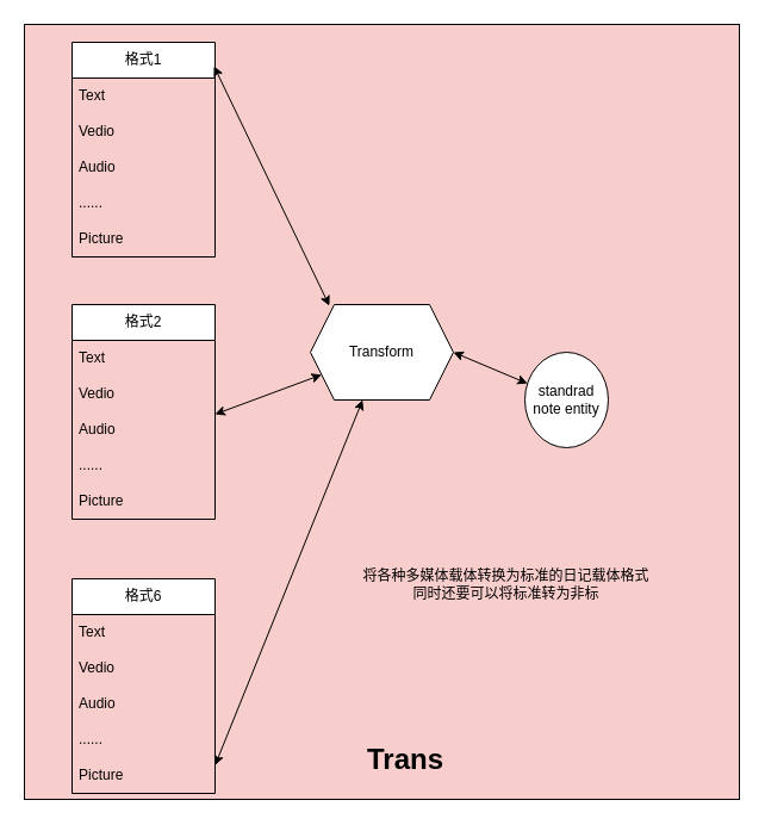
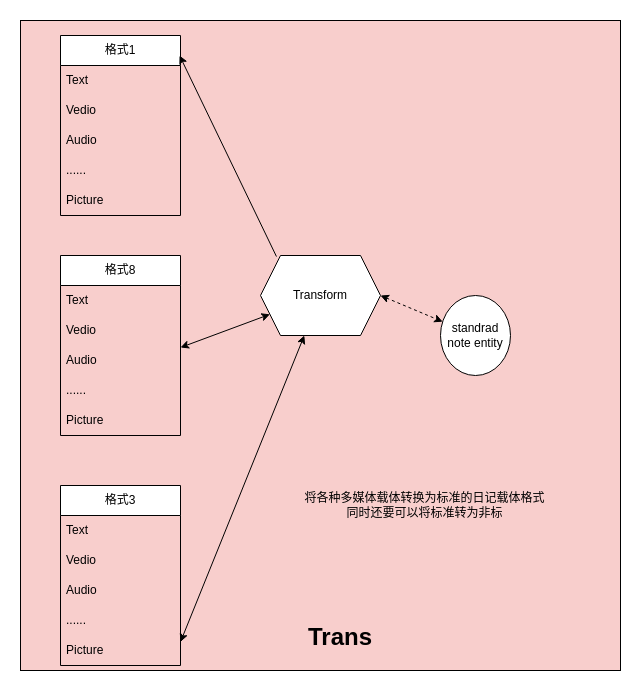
  <mxCell id="0" />
  <mxCell id="1" parent="0" />
  <mxCell id="2" value="" style="group" vertex="1" connectable="0" parent="1"><mxGeometry x="20" y="20" width="600" height="650" as="geometry" /></mxCell>
  <mxCell id="3" value="&lt;blockquote style=&quot;margin: 0 0 0 40px; border: none; padding: 0px;&quot;&gt;&lt;h1 style=&quot;&quot;&gt;Trans&lt;/h1&gt;&lt;/blockquote&gt;" style="rounded=0;whiteSpace=wrap;html=1;align=center;verticalAlign=bottom;fillColor=#f8cecc;" vertex="1" parent="2"><mxGeometry width="600" height="650" as="geometry" /></mxCell>
  <mxCell id="4" value="格式1" style="swimlane;fontStyle=0;childLayout=stackLayout;horizontal=1;startSize=30;horizontalStack=0;resizeParent=1;resizeParentMax=0;resizeLast=0;collapsible=1;marginBottom=0;whiteSpace=wrap;html=1;resizeWidth=0;movable=1;resizable=1;rotatable=1;deletable=1;editable=1;locked=0;connectable=1;" parent="2" vertex="1"><mxGeometry x="40" y="15" width="120" height="180" as="geometry"><mxRectangle x="250" y="160" width="60" height="30" as="alternateBounds" /></mxGeometry></mxCell>
  <mxCell id="5" value="Text" style="text;strokeColor=none;fillColor=none;align=left;verticalAlign=middle;spacingLeft=4;spacingRight=4;overflow=hidden;points=[[0,0.5],[1,0.5]];portConstraint=eastwest;rotatable=0;whiteSpace=wrap;html=1;" parent="4" vertex="1"><mxGeometry y="30" width="120" height="30" as="geometry" /></mxCell>
  <mxCell id="6" value="Vedio" style="text;strokeColor=none;fillColor=none;align=left;verticalAlign=middle;spacingLeft=4;spacingRight=4;overflow=hidden;points=[[0,0.5],[1,0.5]];portConstraint=eastwest;rotatable=0;whiteSpace=wrap;html=1;" parent="4" vertex="1"><mxGeometry y="60" width="120" height="30" as="geometry" /></mxCell>
  <mxCell id="7" value="Audio" style="text;strokeColor=none;fillColor=none;align=left;verticalAlign=middle;spacingLeft=4;spacingRight=4;overflow=hidden;points=[[0,0.5],[1,0.5]];portConstraint=eastwest;rotatable=1;whiteSpace=wrap;html=1;movable=1;resizable=1;deletable=1;editable=1;locked=0;connectable=1;" parent="4" vertex="1"><mxGeometry y="90" width="120" height="30" as="geometry" /></mxCell>
  <mxCell id="8" value="......" style="text;strokeColor=none;fillColor=none;align=left;verticalAlign=middle;spacingLeft=4;spacingRight=4;overflow=hidden;points=[[0,0.5],[1,0.5]];portConstraint=eastwest;rotatable=1;whiteSpace=wrap;html=1;movable=1;resizable=1;deletable=1;editable=1;locked=0;connectable=1;" parent="4" vertex="1"><mxGeometry y="120" width="120" height="30" as="geometry" /></mxCell>
  <mxCell id="9" value="Picture" style="text;strokeColor=none;fillColor=none;align=left;verticalAlign=middle;spacingLeft=4;spacingRight=4;overflow=hidden;points=[[0,0.5],[1,0.5]];portConstraint=eastwest;rotatable=1;whiteSpace=wrap;html=1;movable=1;resizable=1;deletable=1;editable=1;locked=0;connectable=1;" parent="4" vertex="1"><mxGeometry y="150" width="120" height="30" as="geometry" /></mxCell>
- <mxCell id="10" value="格式2" style="swimlane;fontStyle=0;childLayout=stackLayout;horizontal=1;startSize=30;horizontalStack=0;resizeParent=1;resizeParentMax=0;resizeLast=0;collapsible=1;marginBottom=0;whiteSpace=wrap;html=1;resizeWidth=0;movable=1;resizable=1;rotatable=1;deletable=1;editable=1;locked=0;connectable=1;" parent="2" vertex="1"><mxGeometry x="40" y="235" width="120" height="180" as="geometry"><mxRectangle x="250" y="160" width="60" height="30" as="alternateBounds" /></mxGeometry></mxCell>
+ <mxCell id="10" value="格式8" style="swimlane;fontStyle=0;childLayout=stackLayout;horizontal=1;startSize=30;horizontalStack=0;resizeParent=1;resizeParentMax=0;resizeLast=0;collapsible=1;marginBottom=0;whiteSpace=wrap;html=1;resizeWidth=0;movable=1;resizable=1;rotatable=1;deletable=1;editable=1;locked=0;connectable=1;" parent="2" vertex="1"><mxGeometry x="40" y="235" width="120" height="180" as="geometry"><mxRectangle x="250" y="160" width="60" height="30" as="alternateBounds" /></mxGeometry></mxCell>
  <mxCell id="11" value="Text" style="text;strokeColor=none;fillColor=none;align=left;verticalAlign=middle;spacingLeft=4;spacingRight=4;overflow=hidden;points=[[0,0.5],[1,0.5]];portConstraint=eastwest;rotatable=0;whiteSpace=wrap;html=1;" parent="10" vertex="1"><mxGeometry y="30" width="120" height="30" as="geometry" /></mxCell>
  <mxCell id="12" value="Vedio" style="text;strokeColor=none;fillColor=none;align=left;verticalAlign=middle;spacingLeft=4;spacingRight=4;overflow=hidden;points=[[0,0.5],[1,0.5]];portConstraint=eastwest;rotatable=0;whiteSpace=wrap;html=1;" parent="10" vertex="1"><mxGeometry y="60" width="120" height="30" as="geometry" /></mxCell>
  <mxCell id="13" value="Audio" style="text;strokeColor=none;fillColor=none;align=left;verticalAlign=middle;spacingLeft=4;spacingRight=4;overflow=hidden;points=[[0,0.5],[1,0.5]];portConstraint=eastwest;rotatable=1;whiteSpace=wrap;html=1;movable=1;resizable=1;deletable=1;editable=1;locked=0;connectable=1;" parent="10" vertex="1"><mxGeometry y="90" width="120" height="30" as="geometry" /></mxCell>
  <mxCell id="14" value="......" style="text;strokeColor=none;fillColor=none;align=left;verticalAlign=middle;spacingLeft=4;spacingRight=4;overflow=hidden;points=[[0,0.5],[1,0.5]];portConstraint=eastwest;rotatable=1;whiteSpace=wrap;html=1;movable=1;resizable=1;deletable=1;editable=1;locked=0;connectable=1;" parent="10" vertex="1"><mxGeometry y="120" width="120" height="30" as="geometry" /></mxCell>
  <mxCell id="15" value="Picture" style="text;strokeColor=none;fillColor=none;align=left;verticalAlign=middle;spacingLeft=4;spacingRight=4;overflow=hidden;points=[[0,0.5],[1,0.5]];portConstraint=eastwest;rotatable=1;whiteSpace=wrap;html=1;movable=1;resizable=1;deletable=1;editable=1;locked=0;connectable=1;" parent="10" vertex="1"><mxGeometry y="150" width="120" height="30" as="geometry" /></mxCell>
- <mxCell id="16" value="格式6" style="swimlane;fontStyle=0;childLayout=stackLayout;horizontal=1;startSize=30;horizontalStack=0;resizeParent=1;resizeParentMax=0;resizeLast=0;collapsible=1;marginBottom=0;whiteSpace=wrap;html=1;resizeWidth=0;movable=1;resizable=1;rotatable=1;deletable=1;editable=1;locked=0;connectable=1;" parent="2" vertex="1"><mxGeometry x="40" y="465" width="120" height="180" as="geometry"><mxRectangle x="250" y="160" width="60" height="30" as="alternateBounds" /></mxGeometry></mxCell>
+ <mxCell id="16" value="格式3" style="swimlane;fontStyle=0;childLayout=stackLayout;horizontal=1;startSize=30;horizontalStack=0;resizeParent=1;resizeParentMax=0;resizeLast=0;collapsible=1;marginBottom=0;whiteSpace=wrap;html=1;resizeWidth=0;movable=1;resizable=1;rotatable=1;deletable=1;editable=1;locked=0;connectable=1;" parent="2" vertex="1"><mxGeometry x="40" y="465" width="120" height="180" as="geometry"><mxRectangle x="250" y="160" width="60" height="30" as="alternateBounds" /></mxGeometry></mxCell>
  <mxCell id="17" value="Text" style="text;strokeColor=none;fillColor=none;align=left;verticalAlign=middle;spacingLeft=4;spacingRight=4;overflow=hidden;points=[[0,0.5],[1,0.5]];portConstraint=eastwest;rotatable=0;whiteSpace=wrap;html=1;" parent="16" vertex="1"><mxGeometry y="30" width="120" height="30" as="geometry" /></mxCell>
  <mxCell id="18" value="Vedio" style="text;strokeColor=none;fillColor=none;align=left;verticalAlign=middle;spacingLeft=4;spacingRight=4;overflow=hidden;points=[[0,0.5],[1,0.5]];portConstraint=eastwest;rotatable=0;whiteSpace=wrap;html=1;" parent="16" vertex="1"><mxGeometry y="60" width="120" height="30" as="geometry" /></mxCell>
  <mxCell id="19" value="Audio" style="text;strokeColor=none;fillColor=none;align=left;verticalAlign=middle;spacingLeft=4;spacingRight=4;overflow=hidden;points=[[0,0.5],[1,0.5]];portConstraint=eastwest;rotatable=1;whiteSpace=wrap;html=1;movable=1;resizable=1;deletable=1;editable=1;locked=0;connectable=1;" parent="16" vertex="1"><mxGeometry y="90" width="120" height="30" as="geometry" /></mxCell>
  <mxCell id="20" value="......" style="text;strokeColor=none;fillColor=none;align=left;verticalAlign=middle;spacingLeft=4;spacingRight=4;overflow=hidden;points=[[0,0.5],[1,0.5]];portConstraint=eastwest;rotatable=1;whiteSpace=wrap;html=1;movable=1;resizable=1;deletable=1;editable=1;locked=0;connectable=1;" parent="16" vertex="1"><mxGeometry y="120" width="120" height="30" as="geometry" /></mxCell>
  <mxCell id="21" value="Picture" style="text;strokeColor=none;fillColor=none;align=left;verticalAlign=middle;spacingLeft=4;spacingRight=4;overflow=hidden;points=[[0,0.5],[1,0.5]];portConstraint=eastwest;rotatable=1;whiteSpace=wrap;html=1;movable=1;resizable=1;deletable=1;editable=1;locked=0;connectable=1;" parent="16" vertex="1"><mxGeometry y="150" width="120" height="30" as="geometry" /></mxCell>
  <mxCell id="22" value="standrad note entity" style="ellipse;whiteSpace=wrap;html=1;" parent="2" vertex="1"><mxGeometry x="420" y="275" width="70" height="80" as="geometry" /></mxCell>
  <mxCell id="23" value="Transform" style="shape=hexagon;perimeter=hexagonPerimeter2;whiteSpace=wrap;html=1;fixedSize=1;" vertex="1" parent="2"><mxGeometry x="240" y="235" width="120" height="80" as="geometry" /></mxCell>
  <mxCell id="24" value="" style="endArrow=classic;startArrow=classic;html=1;rounded=0;exitX=1;exitY=0.067;exitDx=0;exitDy=0;exitPerimeter=0;" edge="1" parent="2" source="13" target="23"><mxGeometry width="50" height="50" relative="1" as="geometry"><mxPoint x="270" y="335" as="sourcePoint" /><mxPoint x="320" y="285" as="targetPoint" /></mxGeometry></mxCell>
- <mxCell id="25" value="" style="endArrow=classic;startArrow=classic;html=1;rounded=0;entryX=0.133;entryY=0.013;entryDx=0;entryDy=0;entryPerimeter=0;exitX=0.992;exitY=0.111;exitDx=0;exitDy=0;exitPerimeter=0;" edge="1" parent="2" source="4" target="23"><mxGeometry width="50" height="50" relative="1" as="geometry"><mxPoint x="360" y="195" as="sourcePoint" /><mxPoint x="410" y="145" as="targetPoint" /></mxGeometry></mxCell>
+ <mxCell id="25" value="" style="endArrow=none;startArrow=classic;html=1;rounded=0;entryX=0.133;entryY=0.013;entryDx=0;entryDy=0;entryPerimeter=0;exitX=0.992;exitY=0.111;exitDx=0;exitDy=0;exitPerimeter=0;" edge="1" parent="2" source="4" target="23"><mxGeometry width="50" height="50" relative="1" as="geometry"><mxPoint x="360" y="195" as="sourcePoint" /><mxPoint x="410" y="145" as="targetPoint" /></mxGeometry></mxCell>
  <mxCell id="26" value="" style="endArrow=classic;startArrow=classic;html=1;rounded=0;exitX=1;exitY=0.072;exitDx=0;exitDy=0;exitPerimeter=0;" edge="1" parent="2" target="23"><mxGeometry width="50" height="50" relative="1" as="geometry"><mxPoint x="160" y="621.43" as="sourcePoint" /><mxPoint x="490.053" y="488.575" as="targetPoint" /></mxGeometry></mxCell>
- <mxCell id="27" value="" style="endArrow=classic;startArrow=classic;html=1;rounded=0;exitX=1;exitY=0.5;exitDx=0;exitDy=0;" edge="1" parent="2" source="23" target="22"><mxGeometry width="50" height="50" relative="1" as="geometry"><mxPoint x="610" y="335" as="sourcePoint" /><mxPoint x="660" y="285" as="targetPoint" /></mxGeometry></mxCell>
- <mxCell id="28" value="将各种多媒体载体转换为标准的日记载体格式&lt;br&gt;同时还要可以将标准转为非标" style="text;html=1;align=center;verticalAlign=middle;resizable=0;points=[];autosize=1;strokeColor=none;fillColor=none;" vertex="1" parent="2"><mxGeometry x="274" y="450" width="260" height="40" as="geometry" /></mxCell>
+ <mxCell id="27" value="" style="endArrow=classic;startArrow=classic;html=1;rounded=0;exitX=1;exitY=0.5;exitDx=0;exitDy=0;dashed=1;" edge="1" parent="2" source="23" target="22"><mxGeometry width="50" height="50" relative="1" as="geometry"><mxPoint x="610" y="335" as="sourcePoint" /><mxPoint x="660" y="285" as="targetPoint" /></mxGeometry></mxCell>
+ <mxCell id="28" value="将各种多媒体载体转换为标准的日记载体格式&lt;br&gt;同时还要可以将标准转为非标" style="text;html=1;align=center;verticalAlign=middle;resizable=0;points=[];autosize=1;strokeColor=none;fillColor=none;" vertex="1" parent="2"><mxGeometry x="274" y="465" width="260" height="40" as="geometry" /></mxCell>
